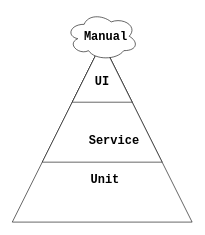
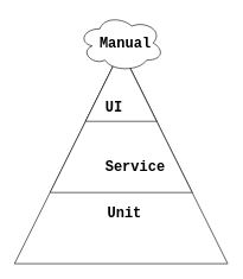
  <mxCell id="0" />
  <mxCell id="1" parent="0" />
  <mxCell id="2" value="" style="triangle;whiteSpace=wrap;html=1;rotation=-90;" vertex="1" parent="1"><mxGeometry x="20" y="70" width="300" height="300" as="geometry" /></mxCell>
  <mxCell id="3" value="" style="triangle;whiteSpace=wrap;html=1;rotation=-90;" vertex="1" parent="1"><mxGeometry x="70" y="70" width="200" height="200" as="geometry" /></mxCell>
  <mxCell id="4" value="" style="triangle;whiteSpace=wrap;html=1;rotation=-90;" vertex="1" parent="1"><mxGeometry x="120" y="70" width="100" height="100" as="geometry" /></mxCell>
- <mxCell id="5" value="UI" style="text;html=1;strokeColor=none;fillColor=none;align=center;verticalAlign=middle;whiteSpace=wrap;rounded=0;fontFamily=Courier New;fontSize=20;fontStyle=1" vertex="1" parent="1"><mxGeometry x="140" y="120" width="60" height="30" as="geometry" /></mxCell>
+ <mxCell id="5" value="UI" style="text;html=1;strokeColor=none;fillColor=none;align=center;verticalAlign=middle;whiteSpace=wrap;rounded=0;fontFamily=Courier New;fontSize=20;fontStyle=1" vertex="1" parent="1"><mxGeometry x="130" y="135" width="60" height="30" as="geometry" /></mxCell>
  <mxCell id="6" value="Service" style="text;html=1;strokeColor=none;fillColor=none;align=center;verticalAlign=middle;whiteSpace=wrap;rounded=0;fontFamily=Courier New;fontSize=20;fontStyle=1" vertex="1" parent="1"><mxGeometry x="160" y="220" width="60" height="30" as="geometry" /></mxCell>
  <mxCell id="7" value="Unit" style="text;html=1;strokeColor=none;fillColor=none;align=center;verticalAlign=middle;whiteSpace=wrap;rounded=0;fontFamily=Courier New;fontSize=20;fontStyle=1" vertex="1" parent="1"><mxGeometry x="145" y="285" width="60" height="30" as="geometry" /></mxCell>
  <mxCell id="8" value="" style="ellipse;shape=cloud;whiteSpace=wrap;html=1;fontFamily=Courier New;fontSize=16;align=left;" vertex="1" parent="1"><mxGeometry x="110" width="120" height="80" as="geometry" y="20" /></mxCell>
  <mxCell id="9" value="Manual" style="text;html=1;strokeColor=none;fillColor=none;align=center;verticalAlign=middle;whiteSpace=wrap;rounded=0;fontFamily=Courier New;fontSize=20;fontStyle=1" vertex="1" parent="1"><mxGeometry x="146" y="45" width="60" height="30" as="geometry" /></mxCell>
